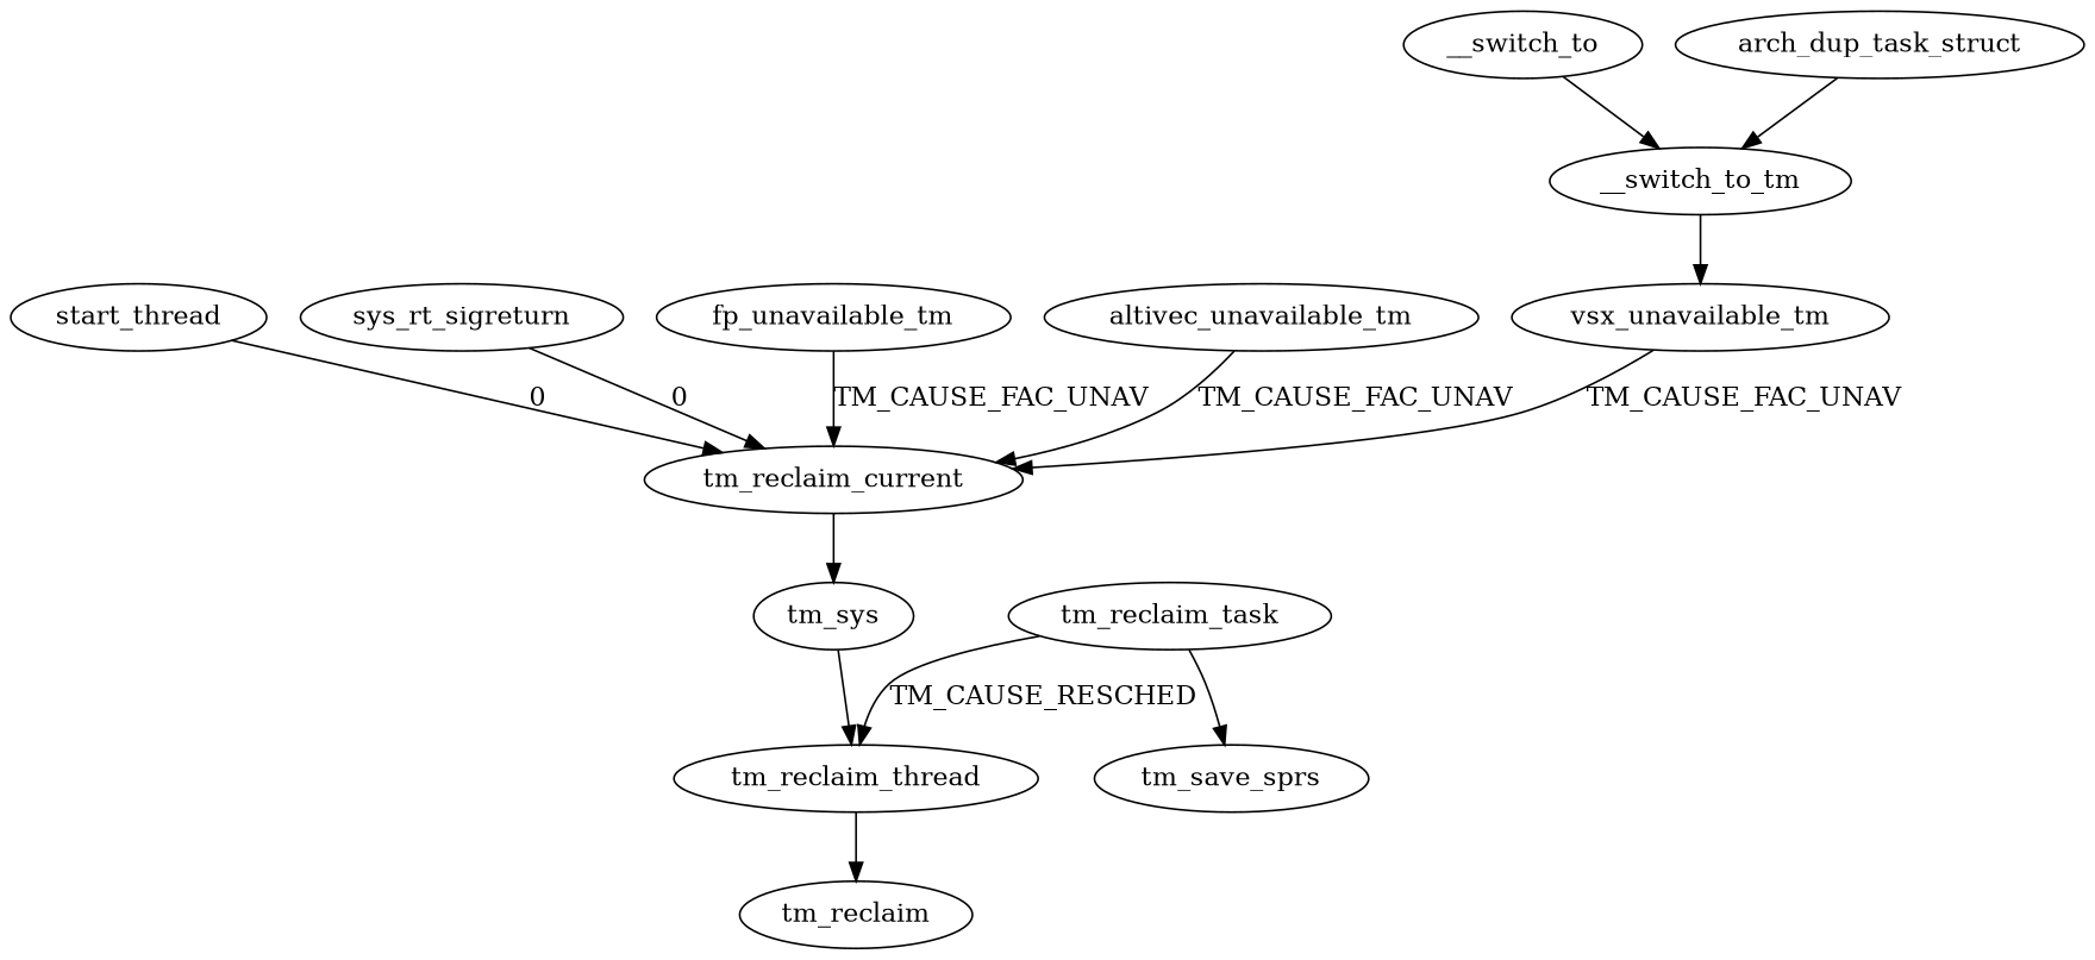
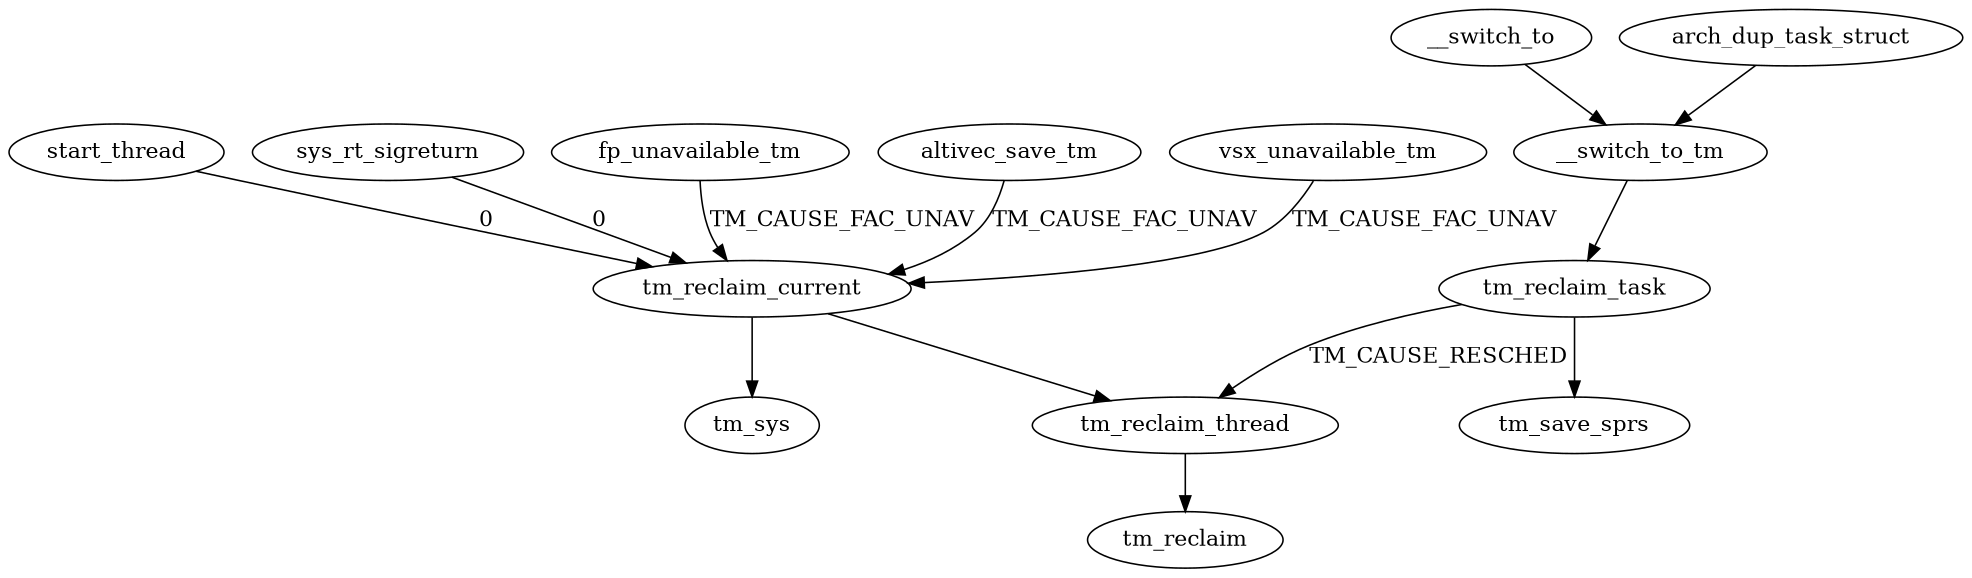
  digraph {
    tm_reclaim_thread
    tm_reclaim
    tm_reclaim_current
    n4 [label=tm_sys]
    tm_reclaim_task
    tm_save_sprs
    start_thread
    sys_rt_sigreturn
    fp_unavailable_tm
-   altivec_unavailable_tm
+   altivec_unavailable_tm [label=altivec_save_tm]
    vsx_unavailable_tm
    __switch_to_tm
    __switch_to
    arch_dup_task_struct
    tm_reclaim_thread -> tm_reclaim
-   n4 -> tm_reclaim_thread
+   tm_reclaim_current -> tm_reclaim_thread
    tm_reclaim_current -> n4
    tm_reclaim_task -> tm_reclaim_thread [label=TM_CAUSE_RESCHED]
    tm_reclaim_task -> tm_save_sprs
    start_thread -> tm_reclaim_current [label=0]
    sys_rt_sigreturn -> tm_reclaim_current [label=0]
    fp_unavailable_tm -> tm_reclaim_current [label=TM_CAUSE_FAC_UNAV]
    altivec_unavailable_tm -> tm_reclaim_current [label=TM_CAUSE_FAC_UNAV]
    vsx_unavailable_tm -> tm_reclaim_current [label=TM_CAUSE_FAC_UNAV]
-   __switch_to_tm -> vsx_unavailable_tm
+   __switch_to_tm -> tm_reclaim_task
    __switch_to -> __switch_to_tm
    arch_dup_task_struct -> __switch_to_tm
  }
